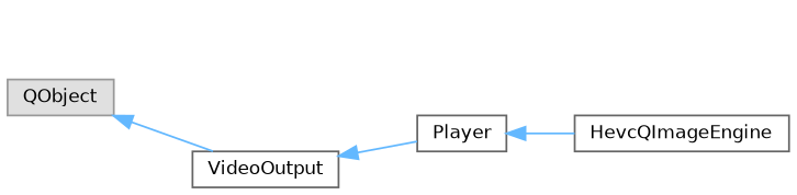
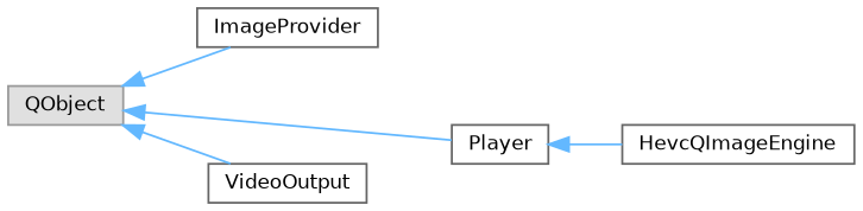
  digraph {
    rankdir=LR
    node [color=grey40 fillcolor=white fontname=Helvetica fontsize=10 shape=box style=filled]
    edge [color=steelblue1 dir=back fontname=Helvetica fontsize=10 labelfontname=Helvetica labelfontsize=10 style=solid]
    n1 [color=grey60 fillcolor="#E0E0E0" height=0.2 label=QObject width=0.4]
+   n2 [height=0.2 label=ImageProvider width=0.4]
    n3 [height=0.2 label=Player width=0.4]
    n4 [height=0.2 label=VideoOutput width=0.4]
    n5 [height=0.2 label=HevcQImageEngine width=0.4]
-   n4 -> n3
+   n1 -> n2
+   n1 -> n3
    n1 -> n4
    n3 -> n5
  }
